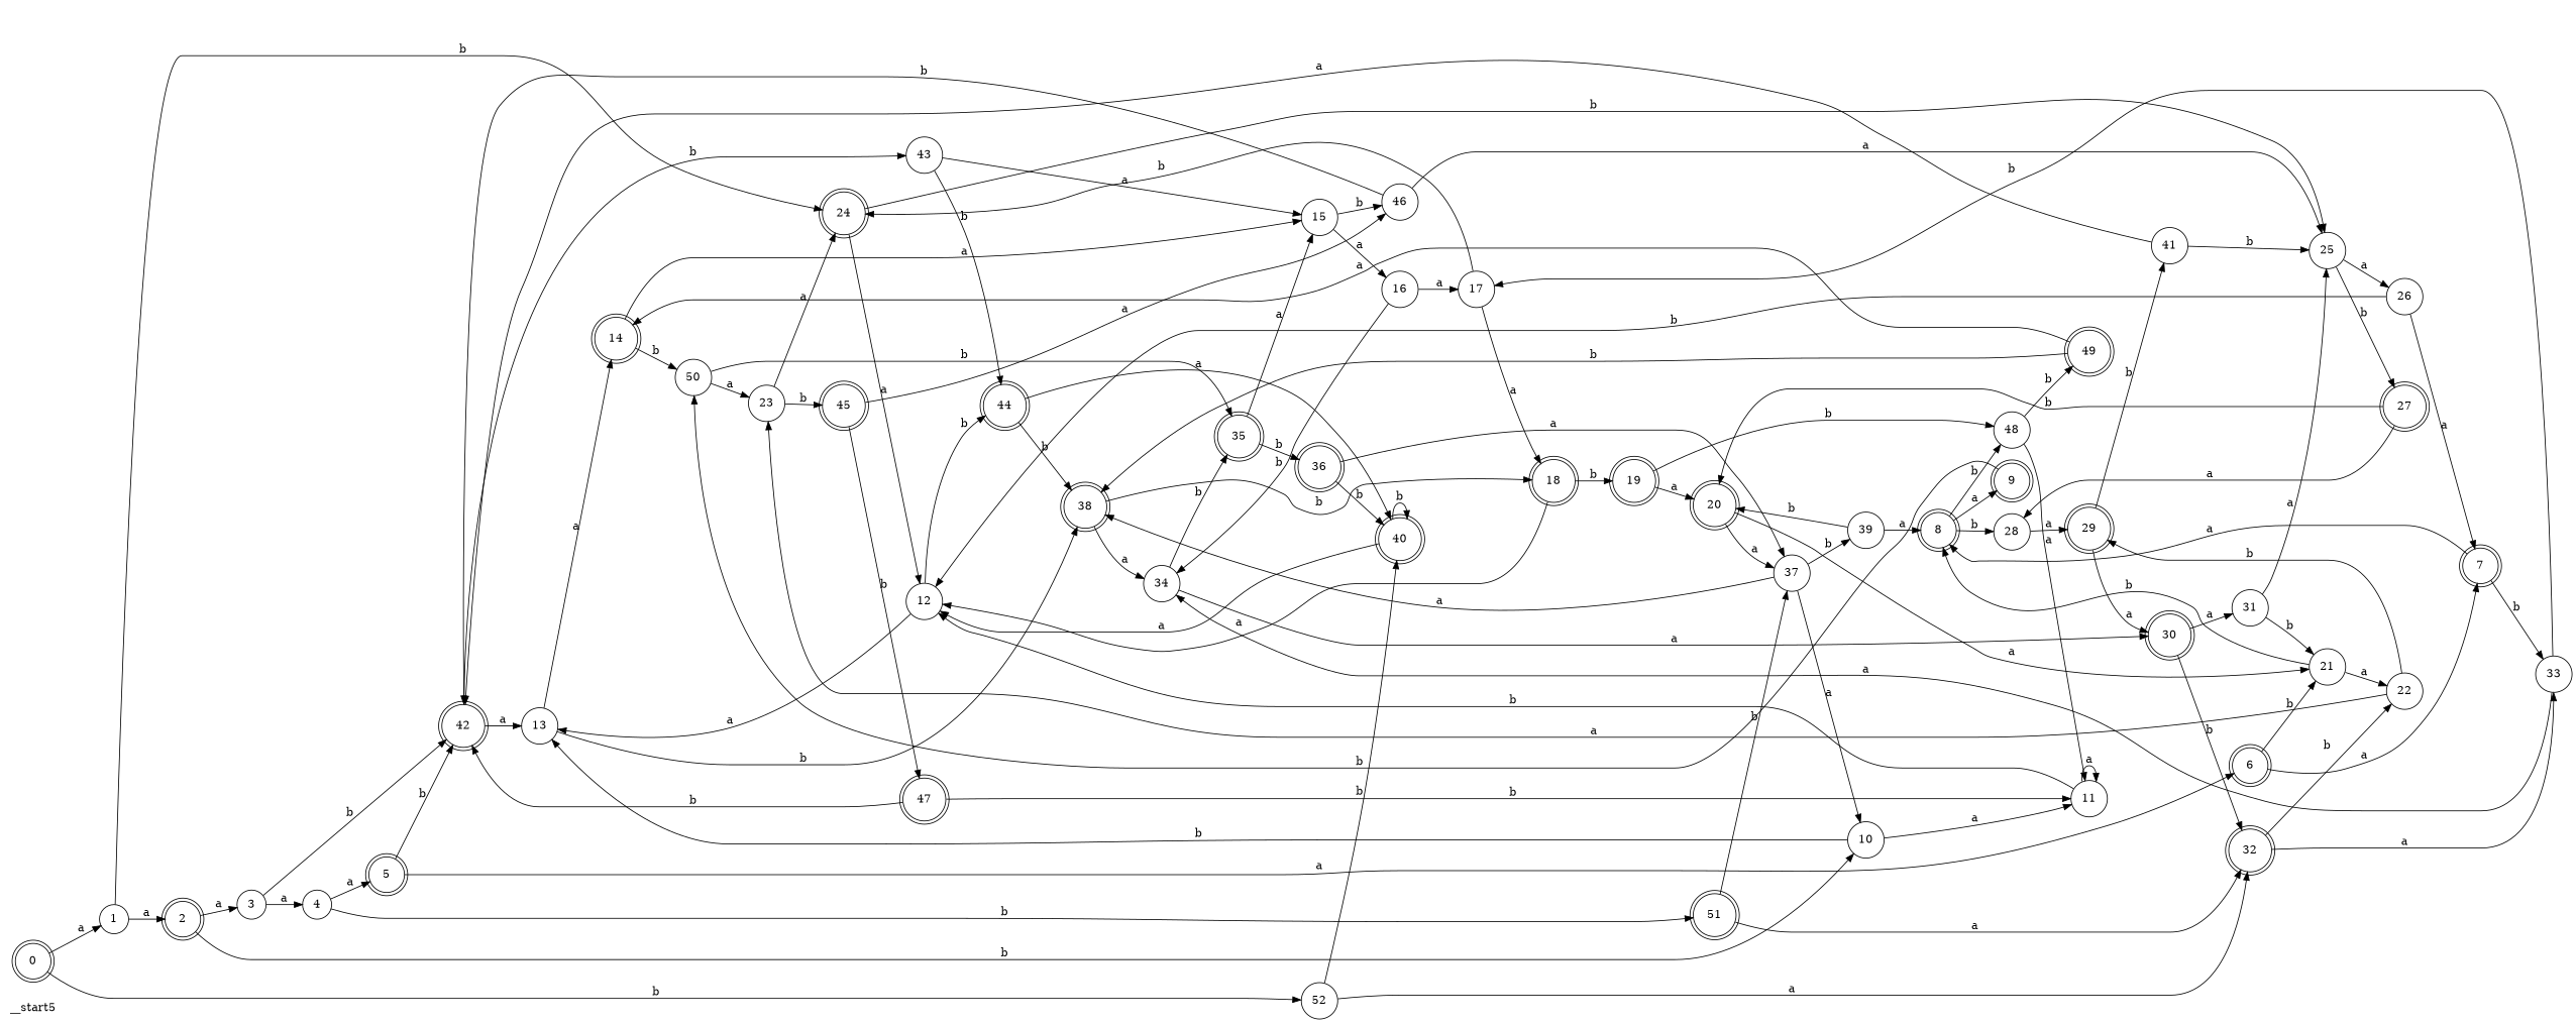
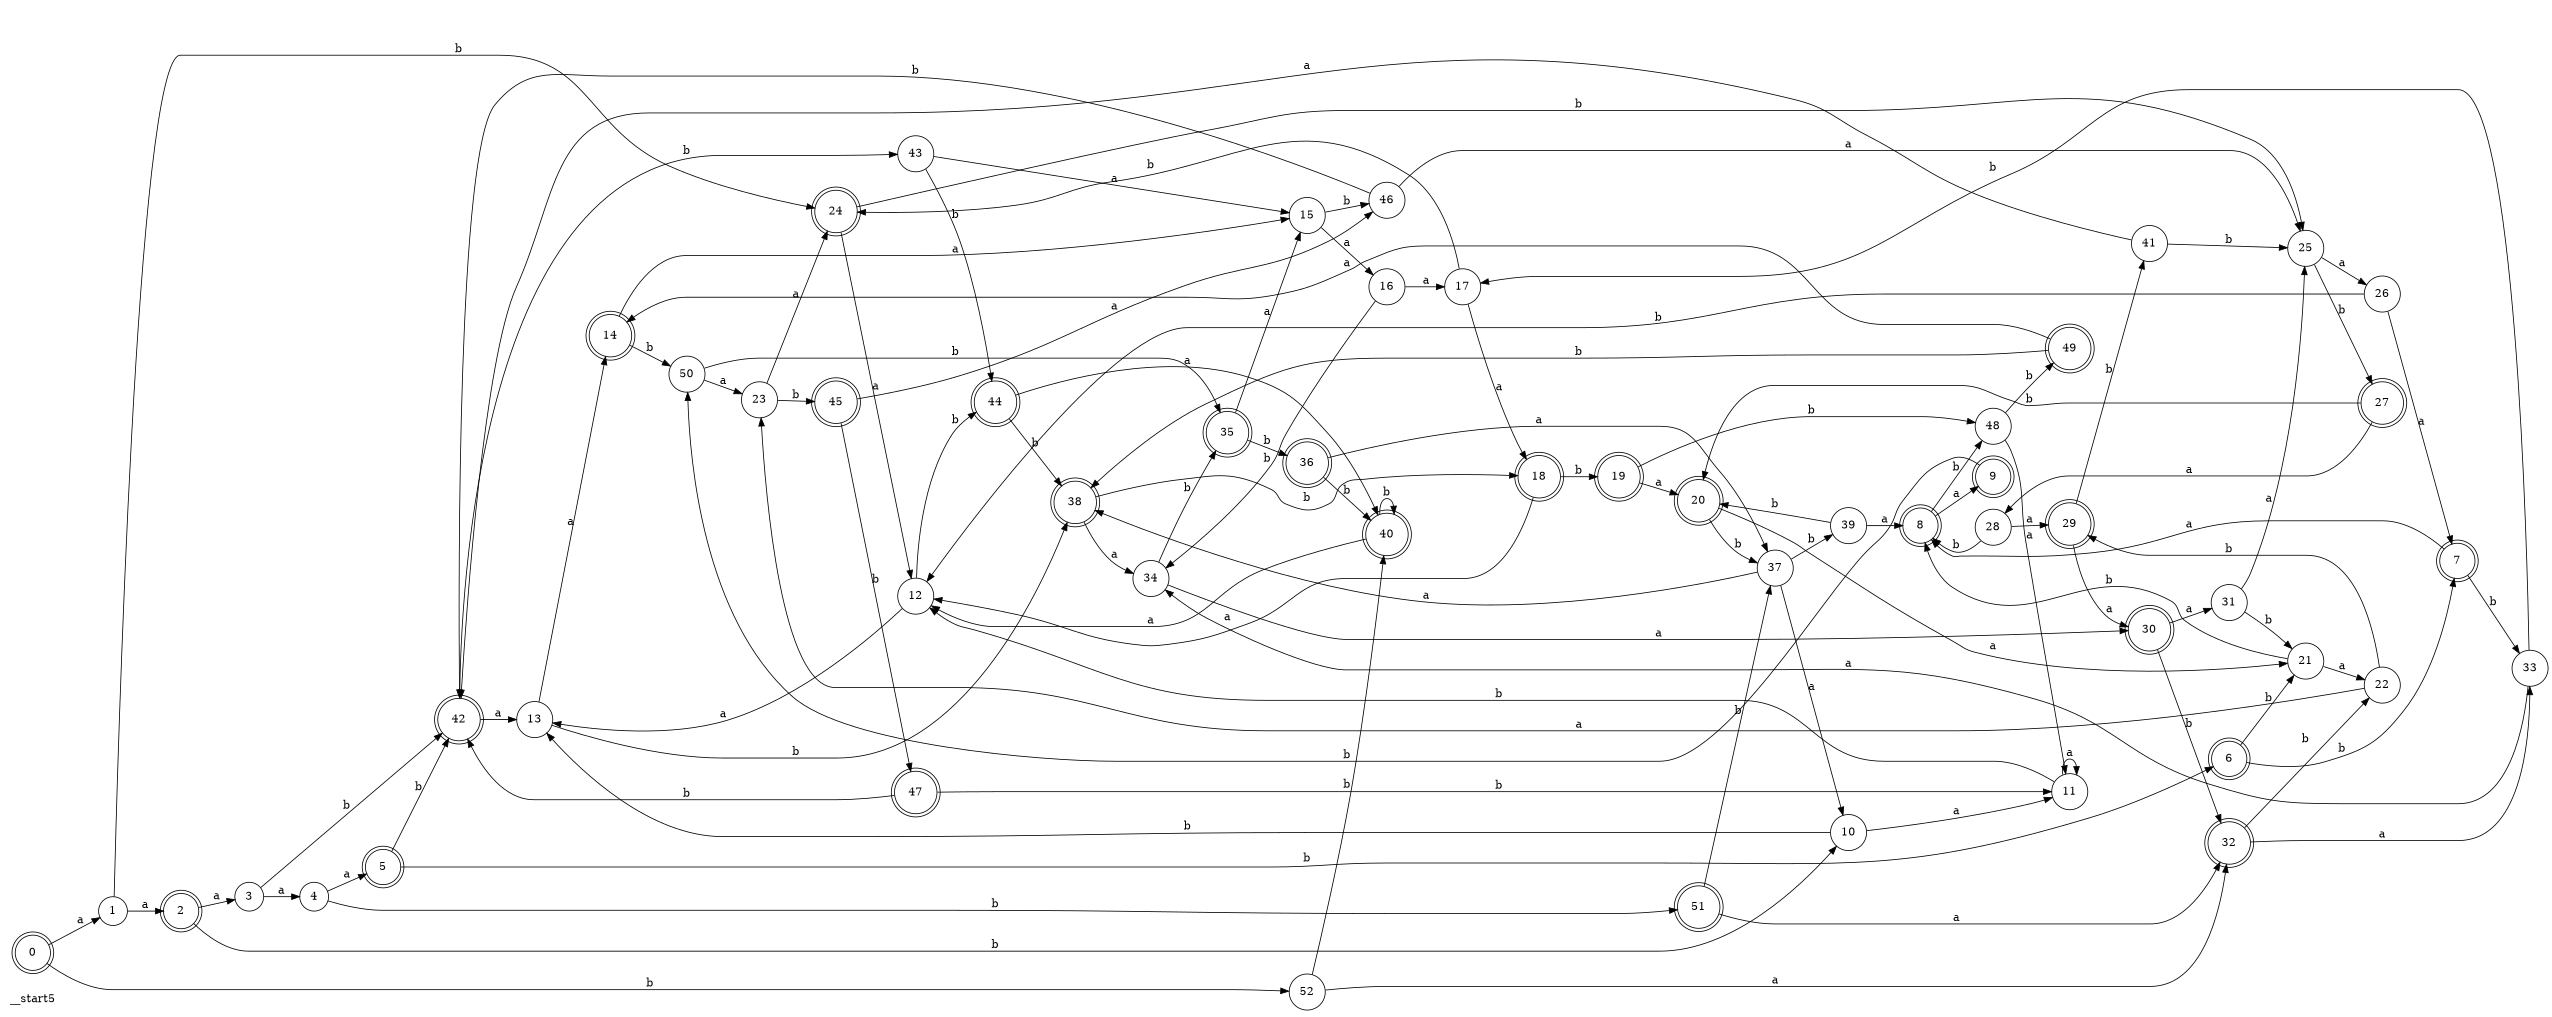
  digraph {
    rankdir=LR
    node [shape=circle color=black fillcolor=white style=filled]
    n1 [label=__start5 shape=none color="" fillcolor="" style=""]
    n2 [label=0 shape=doublecircle style="rounded,filled"]
    n3 [label=1]
    n4 [label=52]
    n5 [label=2 shape=doublecircle style="rounded,filled"]
    n6 [label=24 shape=doublecircle style="rounded,filled"]
    n7 [label=32 shape=doublecircle style="rounded,filled"]
    n8 [label=40 shape=doublecircle style="rounded,filled"]
    n9 [label=3]
    n10 [label=10]
    n11 [label=12]
    n12 [label=25]
    n13 [label=4]
    n14 [label=42 shape=doublecircle style="rounded,filled"]
    n15 [label=11]
    n16 [label=13]
    n17 [label=5 shape=doublecircle style="rounded,filled"]
    n18 [label=51 shape=doublecircle style="rounded,filled"]
    n19 [label=43]
    n20 [label=6 shape=doublecircle style="rounded,filled"]
    n21 [label=37]
    n22 [label=7 shape=doublecircle style="rounded,filled"]
    n23 [label=21]
    n24 [label=8 shape=doublecircle style="rounded,filled"]
    n25 [label=33]
    n26 [label=22]
    n27 [label=9 shape=doublecircle style="rounded,filled"]
    n28 [label=48]
    n29 [label=17]
    n30 [label=34]
    n31 [label=50]
    n32 [label=49 shape=doublecircle style="rounded,filled"]
    n33 [label=23]
    n34 [label=35 shape=doublecircle style="rounded,filled"]
    n35 [label=14 shape=doublecircle style="rounded,filled"]
    n36 [label=38 shape=doublecircle style="rounded,filled"]
    n37 [label=44 shape=doublecircle style="rounded,filled"]
    n38 [label=15]
    n39 [label=18 shape=doublecircle style="rounded,filled"]
    n40 [label=16]
    n41 [label=46]
    n42 [label=30 shape=doublecircle style="rounded,filled"]
    n43 [label=19 shape=doublecircle style="rounded,filled"]
    n44 [label=20 shape=doublecircle style="rounded,filled"]
    n45 [label=39]
    n46 [label=29 shape=doublecircle style="rounded,filled"]
    n47 [label=45 shape=doublecircle style="rounded,filled"]
    n48 [label=41]
    n49 [label=47 shape=doublecircle style="rounded,filled"]
    n50 [label=26]
    n51 [label=27 shape=doublecircle style="rounded,filled"]
    n52 [label=28]
    n53 [label=31]
    n54 [label=36 shape=doublecircle style="rounded,filled"]
    n2 -> n3 [label=a]
    n2 -> n4 [label=b]
    n3 -> n5 [label=a]
    n3 -> n6 [label=b]
    n4 -> n7 [label=a]
    n4 -> n8 [label=b]
    n5 -> n9 [label=a]
    n5 -> n10 [label=b]
    n6 -> n11 [label=a]
    n6 -> n12 [label=b]
    n7 -> n25 [label=a]
    n7 -> n26 [label=b]
    n8 -> n8 [label=b]
    n8 -> n11 [label=a]
    n9 -> n13 [label=a]
    n9 -> n14 [label=b]
    n10 -> n15 [label=a]
    n10 -> n16 [label=b]
    n11 -> n16 [label=a]
    n11 -> n37 [label=b]
    n12 -> n50 [label=a]
    n12 -> n51 [label=b]
    n13 -> n17 [label=a]
    n13 -> n18 [label=b]
    n14 -> n16 [label=a]
    n14 -> n19 [label=b]
    n15 -> n11 [label=b]
    n15 -> n15 [label=a]
    n16 -> n35 [label=a]
    n16 -> n36 [label=b]
    n17 -> n14 [label=b]
-   n17 -> n20 [label=a]
+   n17 -> n20 [label=b]
    n18 -> n7 [label=a]
    n18 -> n21 [label=b]
    n19 -> n37 [label=b]
    n19 -> n38 [label=a]
-   n20 -> n22 [label=a]
+   n20 -> n22 [label=b]
    n20 -> n23 [label=b]
    n21 -> n10 [label=a]
    n21 -> n36 [label=a]
    n21 -> n45 [label=b]
    n22 -> n24 [label=a]
    n22 -> n25 [label=b]
    n23 -> n24 [label=b]
    n23 -> n26 [label=a]
    n24 -> n27 [label=a]
    n24 -> n28 [label=b]
    n25 -> n29 [label=b]
    n25 -> n30 [label=a]
    n26 -> n33 [label=a]
    n26 -> n46 [label=b]
    n27 -> n31 [label=b]
    n28 -> n15 [label=a]
    n28 -> n32 [label=b]
    n29 -> n6 [label=b]
    n29 -> n39 [label=a]
    n30 -> n34 [label=b]
    n30 -> n42 [label=a]
    n31 -> n33 [label=a]
    n31 -> n34 [label=b]
    n32 -> n35 [label=a]
    n32 -> n36 [label=b]
    n33 -> n6 [label=a]
    n33 -> n47 [label=b]
    n34 -> n38 [label=a]
    n34 -> n54 [label=b]
    n35 -> n31 [label=b]
    n35 -> n38 [label=a]
    n36 -> n30 [label=a]
    n36 -> n39 [label=b]
    n37 -> n8 [label=a]
    n37 -> n36 [label=b]
    n38 -> n40 [label=a]
    n38 -> n41 [label=b]
    n39 -> n11 [label=a]
    n39 -> n43 [label=b]
    n40 -> n29 [label=a]
    n40 -> n30 [label=b]
    n41 -> n12 [label=a]
    n41 -> n14 [label=b]
    n42 -> n7 [label=b]
    n42 -> n53 [label=a]
    n43 -> n28 [label=b]
    n43 -> n44 [label=a]
-   n44 -> n21 [label=a]
+   n44 -> n21 [label=b]
    n44 -> n23 [label=a]
    n45 -> n24 [label=a]
    n45 -> n44 [label=b]
    n46 -> n42 [label=a]
    n46 -> n48 [label=b]
    n47 -> n41 [label=a]
    n47 -> n49 [label=b]
    n48 -> n12 [label=b]
    n48 -> n14 [label=a]
    n49 -> n14 [label=b]
    n49 -> n15 [label=b]
    n50 -> n11 [label=b]
    n50 -> n22 [label=a]
    n51 -> n44 [label=b]
    n51 -> n52 [label=a]
-   n24 -> n52 [label=b]
+   n52 -> n24 [label=b]
    n52 -> n46 [label=a]
    n53 -> n12 [label=a]
    n53 -> n23 [label=b]
    n54 -> n8 [label=b]
    n54 -> n21 [label=a]
  }
